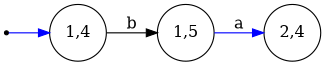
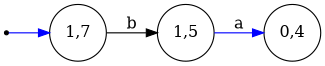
  digraph {
    rankdir=LR
    node [shape=circle]
    edge [color=blue]
    0 [shape=point]
-   "1,4"
+   "1,4" [label="1,7"]
    "1,5"
-   "2,4"
+   "2,4" [label="0,4"]
    0 -> "1,4"
    "1,4" -> "1,5" [color=black label=b]
    "1,5" -> "2,4" [label=a]
  }
